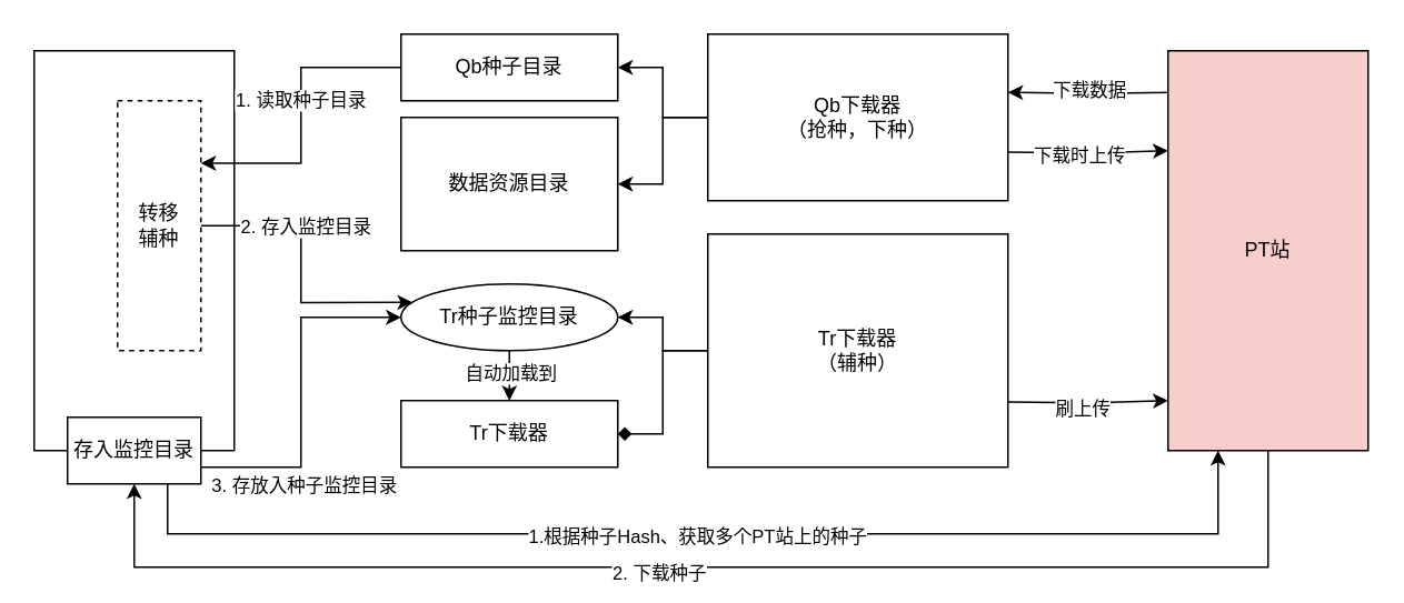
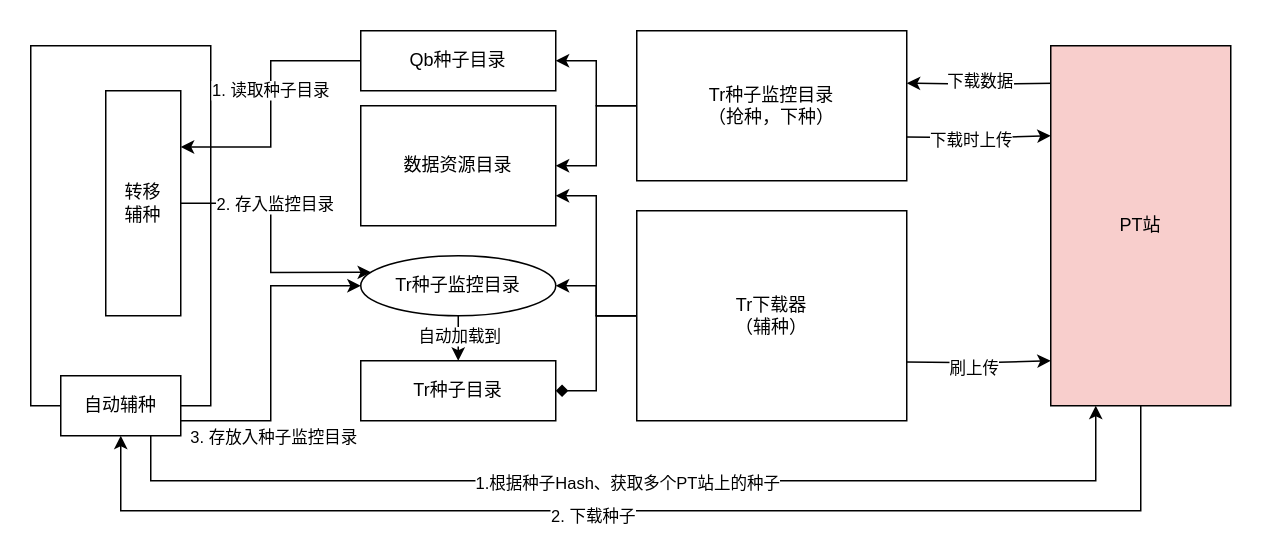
  <mxCell id="0" />
  <mxCell id="1" parent="0" />
  <mxCell id="2" style="edgeStyle=orthogonalEdgeStyle;rounded=0;orthogonalLoop=1;jettySize=auto;html=1;entryX=1;entryY=0.5;entryDx=0;entryDy=0;" edge="1" parent="1" source="4" target="14"><mxGeometry relative="1" as="geometry" /></mxCell>
  <mxCell id="3" style="edgeStyle=orthogonalEdgeStyle;rounded=0;orthogonalLoop=1;jettySize=auto;html=1;entryX=1;entryY=0.5;entryDx=0;entryDy=0;" edge="1" parent="1" source="4" target="19"><mxGeometry relative="1" as="geometry" /></mxCell>
- <mxCell id="4" value="Qb下载器&lt;div&gt;（抢种，下种）&lt;/div&gt;" style="rounded=0;whiteSpace=wrap;html=1;" vertex="1" parent="1"><mxGeometry x="424" y="20" width="180" height="100" as="geometry" /></mxCell>
+ <mxCell id="4" value="Tr种子监控目录&lt;div&gt;（抢种，下种）&lt;/div&gt;" style="rounded=0;whiteSpace=wrap;html=1;" vertex="1" parent="1"><mxGeometry x="424" y="20" width="180" height="100" as="geometry" /></mxCell>
+ <mxCell id="5" style="edgeStyle=orthogonalEdgeStyle;rounded=0;orthogonalLoop=1;jettySize=auto;html=1;entryX=1;entryY=0.75;entryDx=0;entryDy=0;" edge="1" parent="1" source="8" target="19"><mxGeometry relative="1" as="geometry" /></mxCell>
  <mxCell id="6" style="edgeStyle=orthogonalEdgeStyle;rounded=0;orthogonalLoop=1;jettySize=auto;html=1;entryX=1;entryY=0.5;entryDx=0;entryDy=0;" edge="1" parent="1" source="8" target="18"><mxGeometry relative="1" as="geometry" /></mxCell>
  <mxCell id="7" style="edgeStyle=orthogonalEdgeStyle;rounded=0;orthogonalLoop=1;jettySize=auto;html=1;entryX=1;entryY=0.5;entryDx=0;entryDy=0;endArrow=diamond;" edge="1" parent="1" source="8" target="15"><mxGeometry relative="1" as="geometry" /></mxCell>
  <mxCell id="8" value="Tr下载器&lt;div&gt;（辅种）&lt;/div&gt;" style="rounded=0;whiteSpace=wrap;html=1;" vertex="1" parent="1"><mxGeometry x="424" y="140" width="180" height="140" as="geometry" /></mxCell>
  <mxCell id="9" style="edgeStyle=orthogonalEdgeStyle;rounded=0;orthogonalLoop=1;jettySize=auto;html=1;entryX=1;entryY=0.5;entryDx=0;entryDy=0;exitX=0.017;exitY=0.167;exitDx=0;exitDy=0;exitPerimeter=0;" edge="1" parent="1"><mxGeometry relative="1" as="geometry"><mxPoint x="702.04" y="55.08" as="sourcePoint" /><mxPoint x="604" y="55" as="targetPoint" /></mxGeometry></mxCell>
  <mxCell id="10" value="下载数据" style="edgeLabel;html=1;align=center;verticalAlign=middle;resizable=0;points=[];" vertex="1" connectable="0" parent="9"><mxGeometry x="0.024" y="-2" relative="1" as="geometry"><mxPoint as="offset" /></mxGeometry></mxCell>
  <mxCell id="11" style="edgeStyle=orthogonalEdgeStyle;rounded=0;orthogonalLoop=1;jettySize=auto;html=1;entryX=0.5;entryY=1;entryDx=0;entryDy=0;exitX=0.5;exitY=1;exitDx=0;exitDy=0;" edge="1" parent="1" source="13" target="29"><mxGeometry relative="1" as="geometry"><Array as="points"><mxPoint x="760" y="340" /><mxPoint x="80" y="340" /></Array></mxGeometry></mxCell>
  <mxCell id="12" value="2. 下载种子" style="edgeLabel;html=1;align=center;verticalAlign=middle;resizable=0;points=[];" vertex="1" connectable="0" parent="11"><mxGeometry x="0.09" y="3" relative="1" as="geometry"><mxPoint as="offset" /></mxGeometry></mxCell>
  <mxCell id="13" value="PT站" style="rounded=0;whiteSpace=wrap;html=1;fillColor=#f8cecc;" vertex="1" parent="1"><mxGeometry x="700" y="30" width="120" height="240" as="geometry" /></mxCell>
  <mxCell id="14" value="Qb种子目录" style="rounded=0;whiteSpace=wrap;html=1;" vertex="1" parent="1"><mxGeometry x="240" y="20" width="130" height="40" as="geometry" /></mxCell>
- <mxCell id="15" value="Tr下载器" style="rounded=0;whiteSpace=wrap;html=1;" vertex="1" parent="1"><mxGeometry x="240" y="240" width="130" height="40" as="geometry" /></mxCell>
+ <mxCell id="15" value="Tr种子目录" style="rounded=0;whiteSpace=wrap;html=1;" vertex="1" parent="1"><mxGeometry x="240" y="240" width="130" height="40" as="geometry" /></mxCell>
  <mxCell id="16" value="" style="edgeStyle=orthogonalEdgeStyle;rounded=0;orthogonalLoop=1;jettySize=auto;html=1;" edge="1" parent="1" source="18" target="15"><mxGeometry relative="1" as="geometry" /></mxCell>
  <mxCell id="17" value="自动加载到" style="edgeLabel;html=1;align=center;verticalAlign=middle;resizable=0;points=[];" vertex="1" connectable="0" parent="16"><mxGeometry x="0.32" y="4" relative="1" as="geometry"><mxPoint x="-4" as="offset" /></mxGeometry></mxCell>
  <mxCell id="18" value="Tr种子监控目录" style="ellipse;whiteSpace=wrap;html=1;" vertex="1" parent="1"><mxGeometry x="240" y="170" width="130" height="40" as="geometry" /></mxCell>
  <mxCell id="19" value="数据资源目录" style="rounded=0;whiteSpace=wrap;html=1;" vertex="1" parent="1"><mxGeometry x="240" y="70" width="130" height="80" as="geometry" /></mxCell>
  <mxCell id="20" value="" style="rounded=0;whiteSpace=wrap;html=1;" vertex="1" parent="1"><mxGeometry x="20" y="30" width="120" height="240" as="geometry" /></mxCell>
  <mxCell id="21" style="edgeStyle=orthogonalEdgeStyle;rounded=0;orthogonalLoop=1;jettySize=auto;html=1;entryX=0.003;entryY=0.163;entryDx=0;entryDy=0;entryPerimeter=0;" edge="1" parent="1"><mxGeometry relative="1" as="geometry"><mxPoint x="603.64" y="90.88" as="sourcePoint" /><mxPoint x="700" y="90" as="targetPoint" /></mxGeometry></mxCell>
  <mxCell id="22" value="下载时上传" style="edgeLabel;html=1;align=center;verticalAlign=middle;resizable=0;points=[];" vertex="1" connectable="0" parent="21"><mxGeometry x="-0.12" y="-1" relative="1" as="geometry"><mxPoint as="offset" /></mxGeometry></mxCell>
  <mxCell id="23" style="edgeStyle=orthogonalEdgeStyle;rounded=0;orthogonalLoop=1;jettySize=auto;html=1;entryX=0.003;entryY=0.163;entryDx=0;entryDy=0;entryPerimeter=0;" edge="1" parent="1"><mxGeometry relative="1" as="geometry"><mxPoint x="603.64" y="240.88" as="sourcePoint" /><mxPoint x="700" y="240" as="targetPoint" /></mxGeometry></mxCell>
  <mxCell id="24" value="刷上传" style="edgeLabel;html=1;align=center;verticalAlign=middle;resizable=0;points=[];" vertex="1" connectable="0" parent="23"><mxGeometry x="-0.076" y="-3" relative="1" as="geometry"><mxPoint as="offset" /></mxGeometry></mxCell>
  <mxCell id="25" style="edgeStyle=orthogonalEdgeStyle;rounded=0;orthogonalLoop=1;jettySize=auto;html=1;entryX=0.25;entryY=1;entryDx=0;entryDy=0;exitX=0.75;exitY=1;exitDx=0;exitDy=0;" edge="1" parent="1" source="29" target="13"><mxGeometry relative="1" as="geometry"><Array as="points"><mxPoint x="100" y="320" /><mxPoint x="730" y="320" /></Array></mxGeometry></mxCell>
  <mxCell id="26" value="1.根据种子Hash、获取多个PT站上的种子" style="edgeLabel;html=1;align=center;verticalAlign=middle;resizable=0;points=[];" vertex="1" connectable="0" parent="25"><mxGeometry x="-0.022" y="-1" relative="1" as="geometry"><mxPoint as="offset" /></mxGeometry></mxCell>
  <mxCell id="27" style="edgeStyle=orthogonalEdgeStyle;rounded=0;orthogonalLoop=1;jettySize=auto;html=1;entryX=0;entryY=0.5;entryDx=0;entryDy=0;exitX=1;exitY=0.75;exitDx=0;exitDy=0;" edge="1" parent="1" source="29" target="18"><mxGeometry relative="1" as="geometry" /></mxCell>
  <mxCell id="28" value="3. 存放入种子监控目录" style="edgeLabel;html=1;align=center;verticalAlign=middle;resizable=0;points=[];" vertex="1" connectable="0" parent="27"><mxGeometry x="-0.661" y="2" relative="1" as="geometry"><mxPoint x="25" y="12" as="offset" /></mxGeometry></mxCell>
- <mxCell id="29" value="存入监控目录" style="rounded=0;whiteSpace=wrap;html=1;" vertex="1" parent="1"><mxGeometry y="250" width="80" height="40" as="geometry" x="40" /></mxCell>
+ <mxCell id="29" value="自动辅种" style="rounded=0;whiteSpace=wrap;html=1;" vertex="1" parent="1"><mxGeometry y="250" width="80" height="40" as="geometry" x="40" /></mxCell>
  <mxCell id="30" style="edgeStyle=orthogonalEdgeStyle;rounded=0;orthogonalLoop=1;jettySize=auto;html=1;entryX=0;entryY=0.25;entryDx=0;entryDy=0;" edge="1" parent="1" source="32" target="18"><mxGeometry relative="1" as="geometry" /></mxCell>
  <mxCell id="31" value="2. 存入监控目录" style="edgeLabel;html=1;align=center;verticalAlign=middle;resizable=0;points=[];" vertex="1" connectable="0" parent="30"><mxGeometry x="-0.443" y="3" relative="1" as="geometry"><mxPoint x="14" y="3" as="offset" /></mxGeometry></mxCell>
- <mxCell id="32" value="转移&lt;div&gt;辅种&lt;/div&gt;" style="rounded=0;whiteSpace=wrap;html=1;dashed=1;" vertex="1" parent="1"><mxGeometry x="70" y="60" width="50" height="150" as="geometry" /></mxCell>
+ <mxCell id="32" value="转移&lt;div&gt;辅种&lt;/div&gt;" style="rounded=0;whiteSpace=wrap;html=1;" vertex="1" parent="1"><mxGeometry x="70" y="60" width="50" height="150" as="geometry" /></mxCell>
  <mxCell id="33" style="edgeStyle=orthogonalEdgeStyle;rounded=0;orthogonalLoop=1;jettySize=auto;html=1;entryX=1;entryY=0.25;entryDx=0;entryDy=0;" edge="1" parent="1" source="14" target="32"><mxGeometry relative="1" as="geometry" /></mxCell>
  <mxCell id="34" value="1. 读取种子目录" style="edgeLabel;html=1;align=center;verticalAlign=middle;resizable=0;points=[];" vertex="1" connectable="0" parent="33"><mxGeometry x="-0.105" y="-1" relative="1" as="geometry"><mxPoint as="offset" /></mxGeometry></mxCell>
